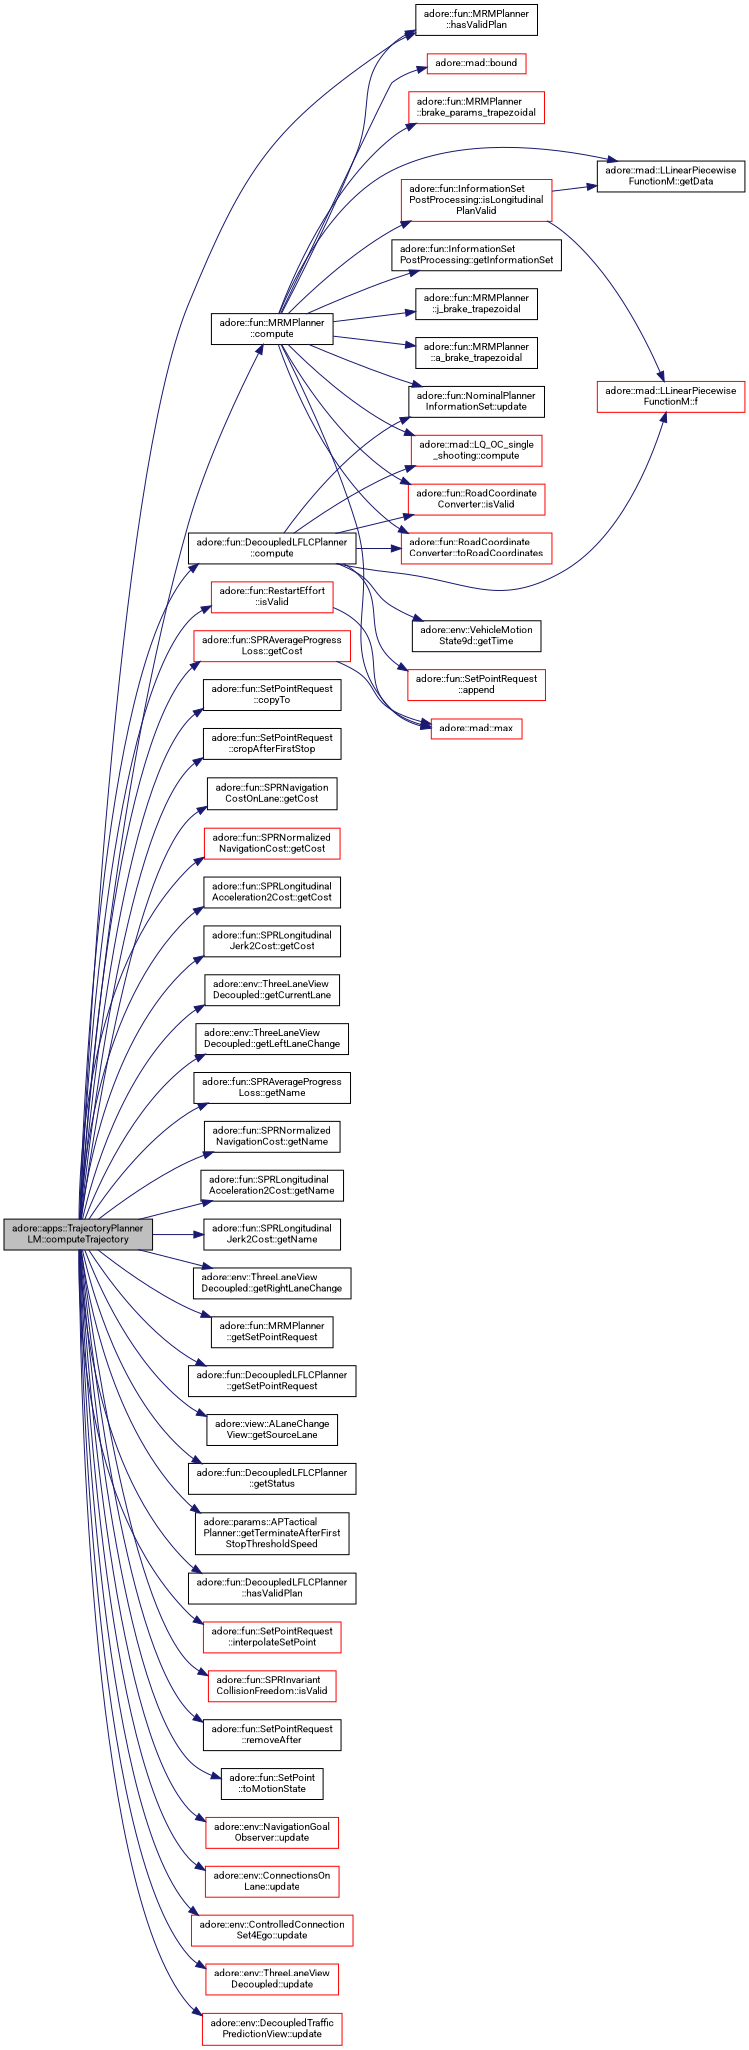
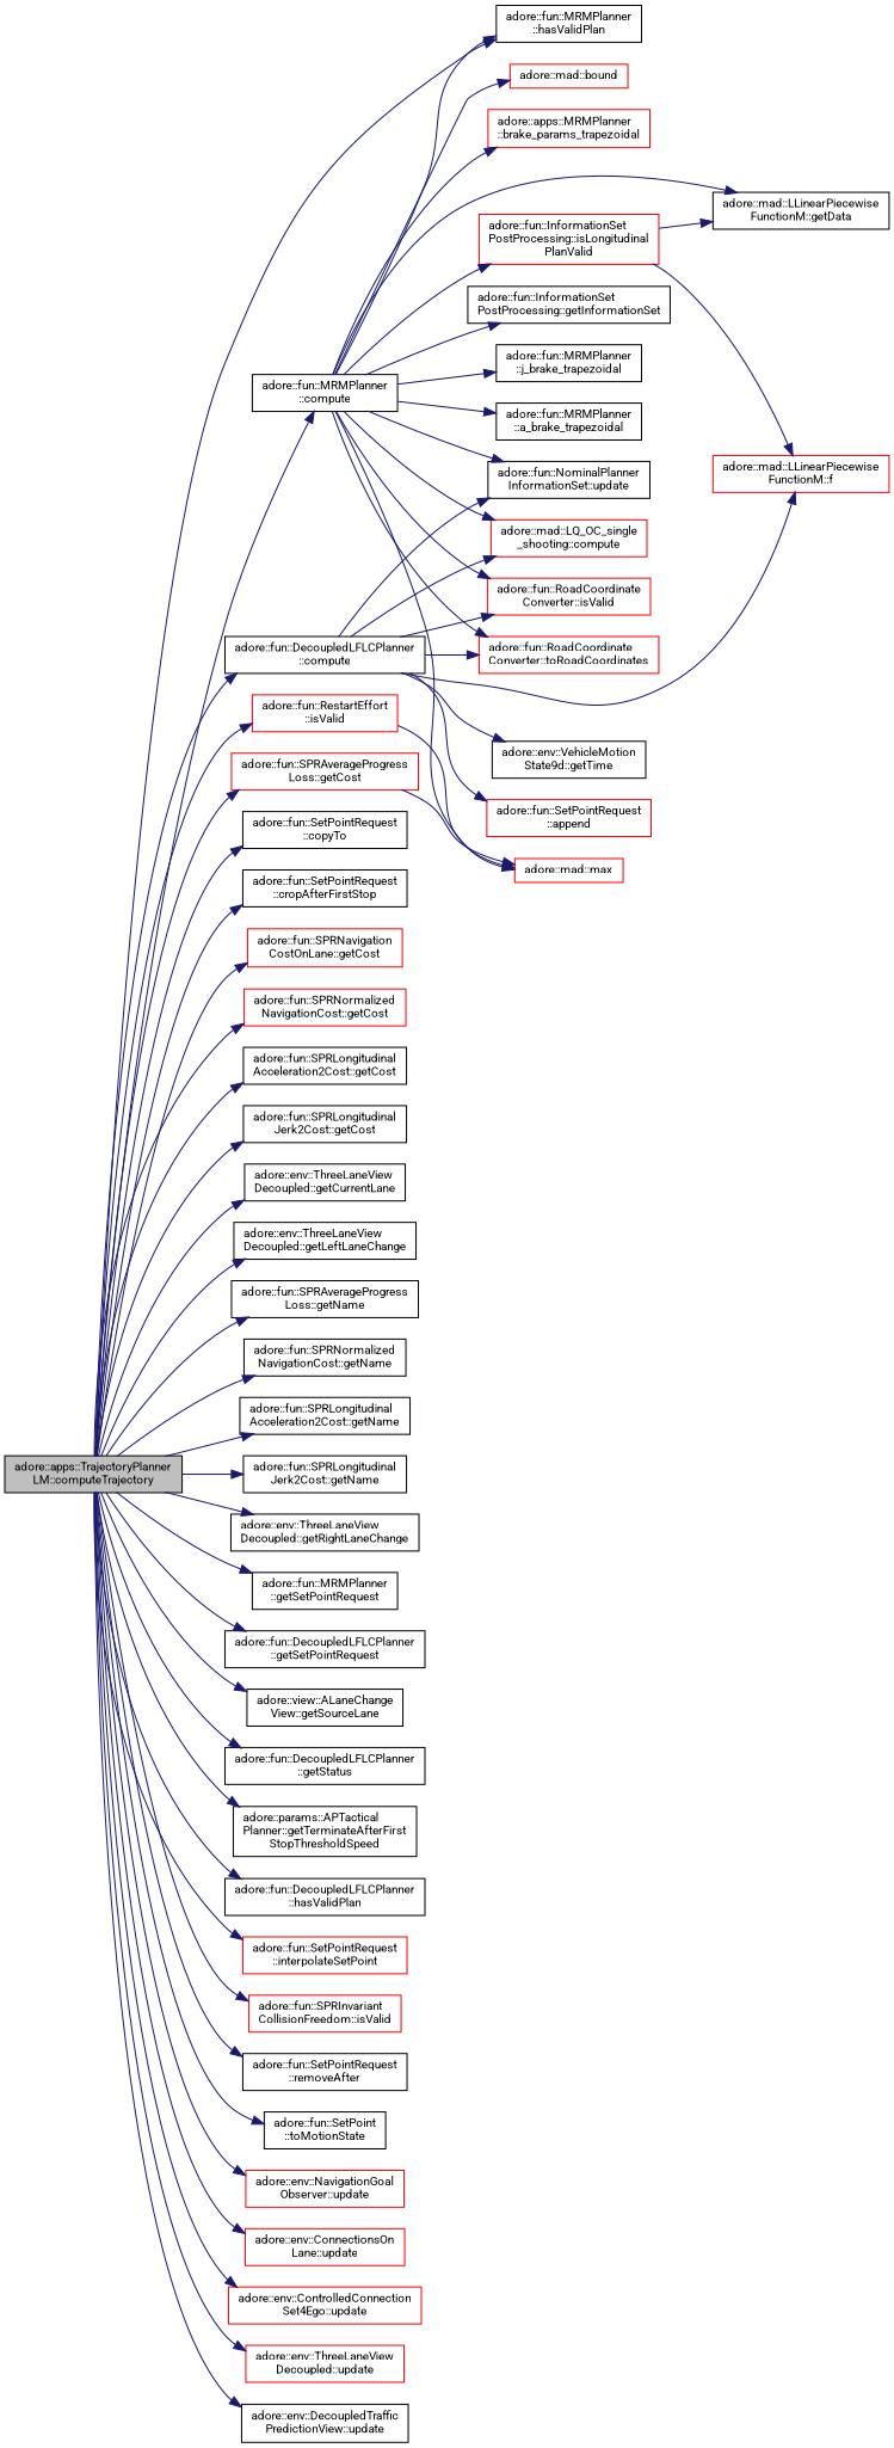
  digraph {
    fontname=Roboto
    rankdir=LR
    node [color=black fillcolor=white fontname=Roboto fontsize=10 shape=record style=filled]
    edge [color=midnightblue fontname=Roboto fontsize=10 labelfontname=Helvetica labelfontsize=10 style=solid]
    n1 [fillcolor=grey75 fontcolor=black height=0.2 label="adore::apps::TrajectoryPlanner\lLM::computeTrajectory" width=0.4]
    n2 [height=0.2 label="adore::fun::MRMPlanner\l::compute" width=0.4]
    n3 [height=0.2 label="adore::fun::MRMPlanner\l::hasValidPlan" width=0.4]
    n4 [height=0.2 label="adore::fun::DecoupledLFLCPlanner\l::compute" width=0.4]
    n5 [height=0.2 label="adore::fun::SetPointRequest\l::copyTo" width=0.4]
    n6 [height=0.2 label="adore::fun::SetPointRequest\l::cropAfterFirstStop" width=0.4]
    n7 [color=red height=0.2 label="adore::fun::SPRAverageProgress\lLoss::getCost" width=0.4]
-   n8 [height=0.2 label="adore::fun::SPRNavigation\lCostOnLane::getCost" width=0.4]
+   n8 [color=red height=0.2 label="adore::fun::SPRNavigation\lCostOnLane::getCost" width=0.4]
    n9 [color=red height=0.2 label="adore::fun::SPRNormalized\lNavigationCost::getCost" width=0.4]
    n10 [height=0.2 label="adore::fun::SPRLongitudinal\lAcceleration2Cost::getCost" width=0.4]
    n11 [height=0.2 label="adore::fun::SPRLongitudinal\lJerk2Cost::getCost" width=0.4]
    n12 [height=0.2 label="adore::env::ThreeLaneView\lDecoupled::getCurrentLane" width=0.4]
    n13 [height=0.2 label="adore::env::ThreeLaneView\lDecoupled::getLeftLaneChange" width=0.4]
    n14 [height=0.2 label="adore::fun::SPRAverageProgress\lLoss::getName" width=0.4]
    n15 [height=0.2 label="adore::fun::SPRNormalized\lNavigationCost::getName" width=0.4]
    n16 [height=0.2 label="adore::fun::SPRLongitudinal\lAcceleration2Cost::getName" width=0.4]
    n17 [height=0.2 label="adore::fun::SPRLongitudinal\lJerk2Cost::getName" width=0.4]
    n18 [height=0.2 label="adore::env::ThreeLaneView\lDecoupled::getRightLaneChange" width=0.4]
    n19 [height=0.2 label="adore::fun::MRMPlanner\l::getSetPointRequest" width=0.4]
    n20 [height=0.2 label="adore::fun::DecoupledLFLCPlanner\l::getSetPointRequest" width=0.4]
    n21 [height=0.2 label="adore::view::ALaneChange\lView::getSourceLane" width=0.4]
    n22 [height=0.2 label="adore::fun::DecoupledLFLCPlanner\l::getStatus" width=0.4]
    n23 [height=0.2 label="adore::params::APTactical\lPlanner::getTerminateAfterFirst\lStopThresholdSpeed" width=0.4]
    n24 [height=0.2 label="adore::fun::DecoupledLFLCPlanner\l::hasValidPlan" width=0.4]
    n25 [color=red height=0.2 label="adore::fun::SetPointRequest\l::interpolateSetPoint" width=0.4]
    n26 [color=red height=0.2 label="adore::fun::SPRInvariant\lCollisionFreedom::isValid" width=0.4]
    n27 [color=red height=0.2 label="adore::fun::RestartEffort\l::isValid" width=0.4]
    n28 [height=0.2 label="adore::fun::SetPointRequest\l::removeAfter" width=0.4]
    n29 [height=0.2 label="adore::fun::SetPoint\l::toMotionState" width=0.4]
    n30 [color=red height=0.2 label="adore::env::NavigationGoal\lObserver::update" width=0.4]
    n31 [color=red height=0.2 label="adore::env::ConnectionsOn\lLane::update" width=0.4]
    n32 [color=red height=0.2 label="adore::env::ControlledConnection\lSet4Ego::update" width=0.4]
    n33 [color=red height=0.2 label="adore::env::ThreeLaneView\lDecoupled::update" width=0.4]
-   n34 [color=red height=0.2 label="adore::env::DecoupledTraffic\lPredictionView::update" width=0.4]
+   n34 [height=0.2 label="adore::env::DecoupledTraffic\lPredictionView::update" width=0.4]
    n35 [height=0.2 label="adore::fun::MRMPlanner\l::a_brake_trapezoidal" width=0.4]
    n36 [color=red height=0.2 label="adore::mad::bound" width=0.4]
-   n37 [color=red height=0.2 label="adore::fun::MRMPlanner\l::brake_params_trapezoidal" width=0.4]
+   n37 [color=red height=0.2 label="adore::apps::MRMPlanner\l::brake_params_trapezoidal" width=0.4]
    n38 [height=0.2 label="adore::mad::LLinearPiecewise\lFunctionM::getData" width=0.4]
    n39 [height=0.2 label="adore::fun::InformationSet\lPostProcessing::getInformationSet" width=0.4]
    n40 [color=red height=0.2 label="adore::fun::InformationSet\lPostProcessing::isLongitudinal\lPlanValid" width=0.4]
    n41 [color=red height=0.2 label="adore::fun::RoadCoordinate\lConverter::isValid" width=0.4]
    n42 [height=0.2 label="adore::fun::MRMPlanner\l::j_brake_trapezoidal" width=0.4]
    n43 [color=red height=0.2 label="adore::mad::max" width=0.4]
    n44 [color=red height=0.2 label="adore::fun::RoadCoordinate\lConverter::toRoadCoordinates" width=0.4]
    n45 [height=0.2 label="adore::fun::NominalPlanner\lInformationSet::update" width=0.4]
    n46 [color=red height=0.2 label="adore::mad::LQ_OC_single\l_shooting::compute" width=0.4]
    n47 [height=0.2 label="adore::env::VehicleMotion\lState9d::getTime" width=0.4]
    n48 [color=red height=0.2 label="adore::mad::LLinearPiecewise\lFunctionM::f" width=0.4]
    n49 [color=red height=0.2 label="adore::fun::SetPointRequest\l::append" width=0.4]
    n1 -> n2
    n1 -> n3
    n1 -> n4
    n1 -> n5
    n1 -> n6
    n1 -> n7
    n1 -> n8
    n1 -> n9
    n1 -> n10
    n1 -> n11
    n1 -> n12
    n1 -> n13
    n1 -> n14
    n1 -> n15
    n1 -> n16
    n1 -> n17
    n1 -> n18
    n1 -> n19
    n1 -> n20
    n1 -> n21
    n1 -> n22
    n1 -> n23
    n1 -> n24
    n1 -> n25
    n1 -> n26
    n1 -> n27
    n1 -> n28
    n1 -> n29
    n1 -> n30
    n1 -> n31
    n1 -> n32
    n1 -> n33
    n1 -> n34
    n2 -> n3
    n2 -> n35
    n2 -> n36
    n2 -> n37
    n2 -> n38
    n2 -> n39
    n2 -> n40
    n2 -> n41
    n2 -> n42
    n2 -> n43
    n2 -> n44
    n2 -> n45
    n2 -> n46
    n4 -> n41
    n4 -> n44
    n4 -> n45
    n4 -> n46
    n4 -> n47
    n4 -> n48
    n4 -> n49
    n7 -> n43
    n27 -> n43
    n40 -> n38
    n40 -> n48
  }
